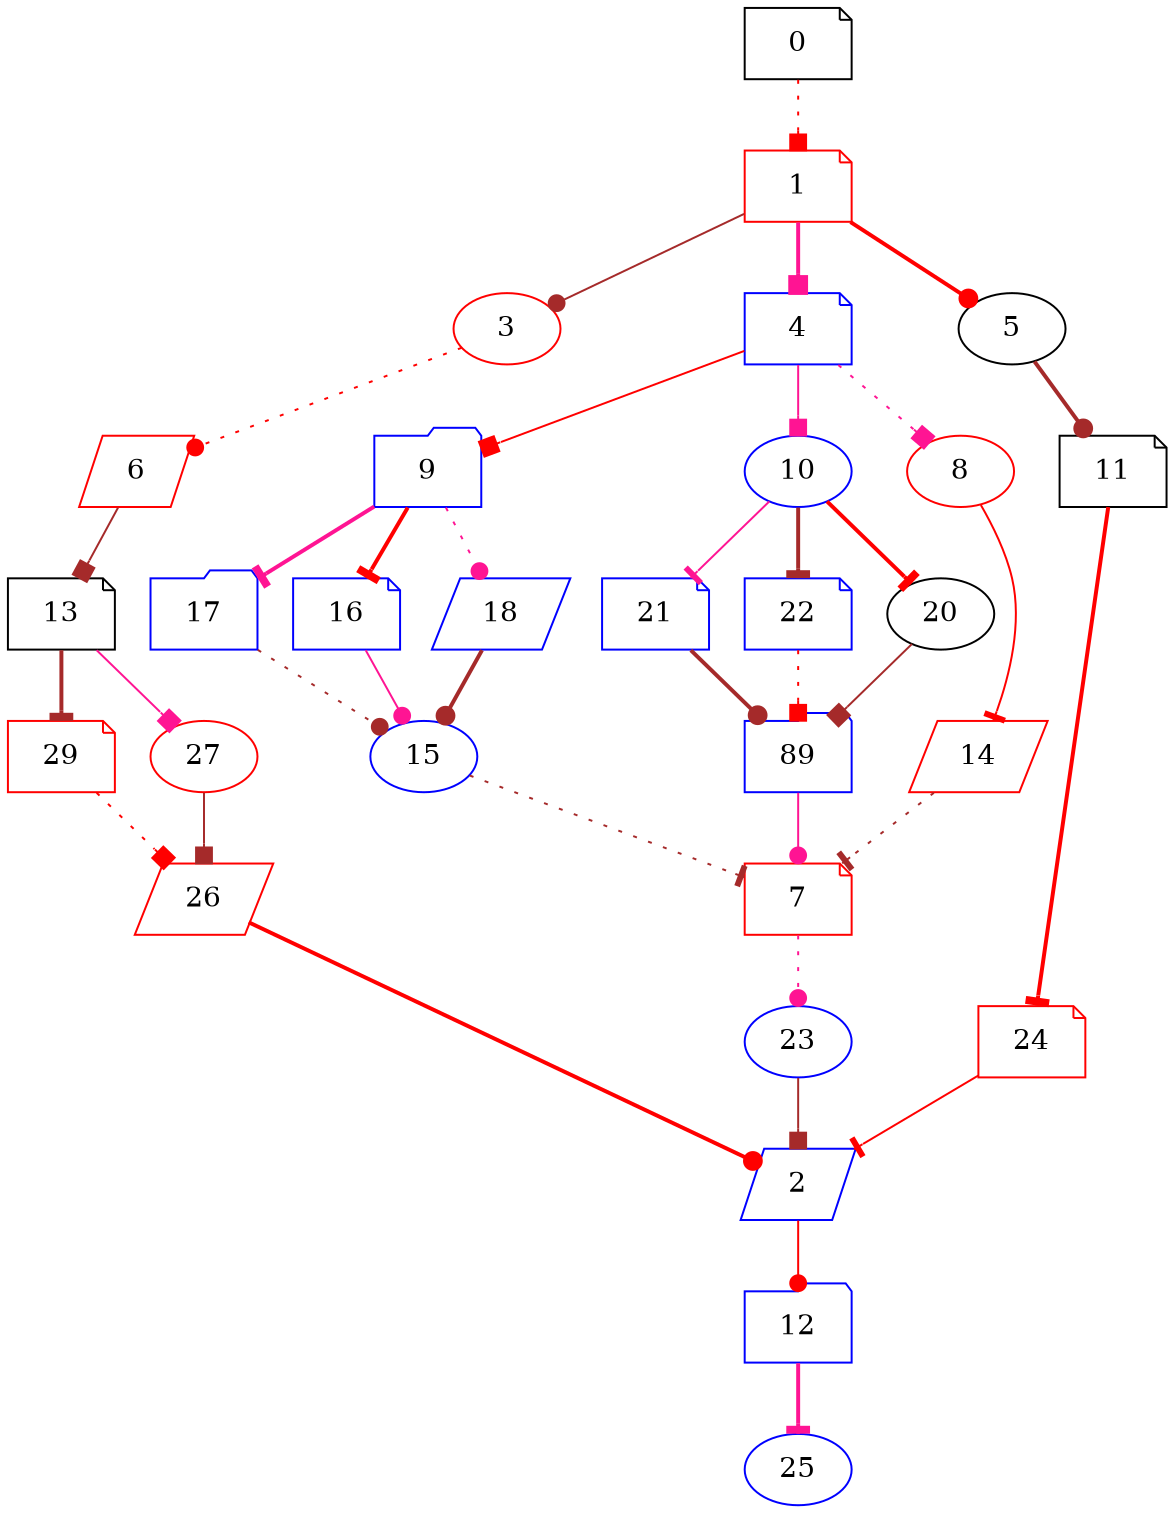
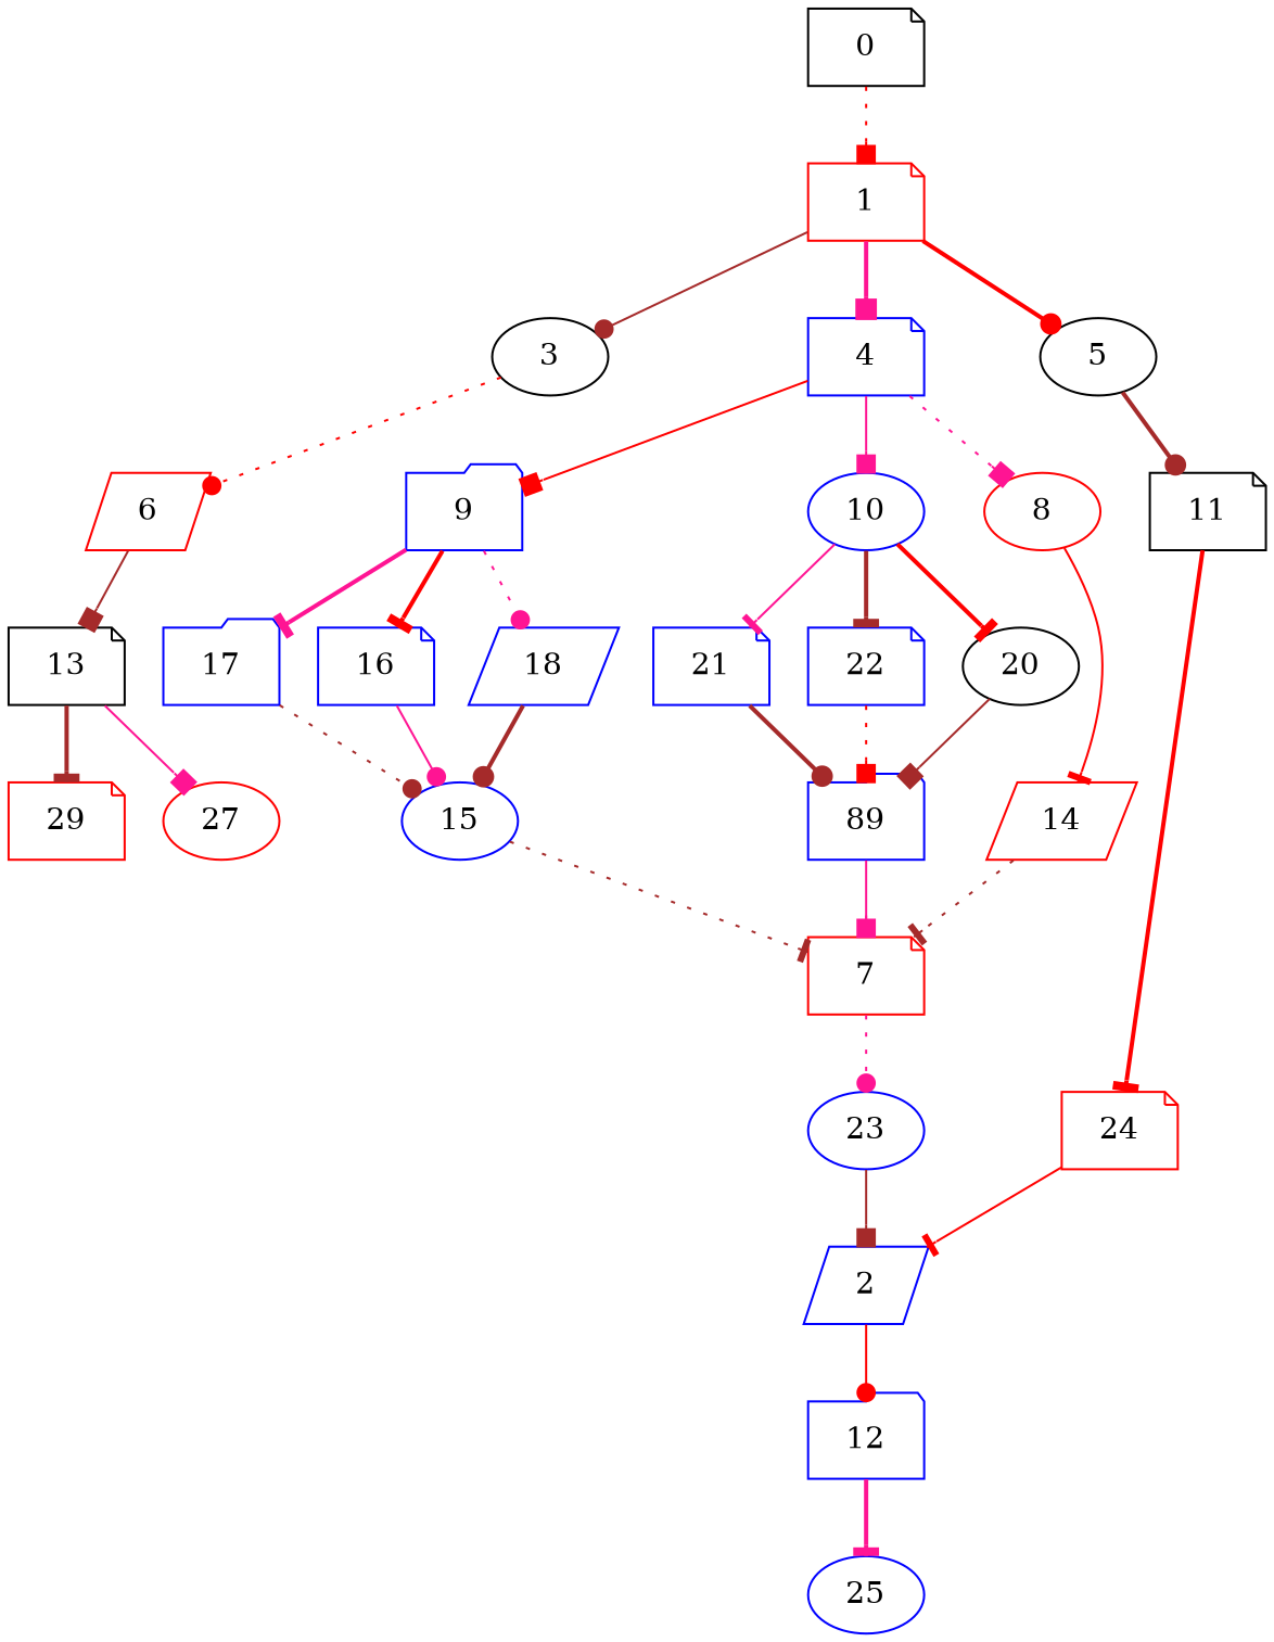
  digraph {
    node [Weight=2 color=blue shape=note]
    edge [Weight=13 arrowhead=dot color=red style=solid]
    0 [color=black]
    1 [Weight=4 color=red]
-   3 [color=red shape=ellipse]
+   3 [color=black shape=ellipse]
    4 [Weight=3]
    5 [Weight=5 color=black shape=ellipse]
    6 [Weight=3 color=red shape=parallelogram]
    9 [shape=folder]
    10 [Weight=9 shape=ellipse]
    8 [color=red shape=ellipse]
    11 [Weight=6 color=black]
    13 [Weight=10 color=black]
    17 [Weight=6 shape=folder]
    16 [Weight=8]
    18 [Weight=9 shape=parallelogram]
    21 [Weight=8]
    22 [Weight=7]
    20 [color=black shape=ellipse]
    14 [Weight=7 color=red shape=parallelogram]
    29 [Weight=7 color=red]
    27 [Weight=3 color=red shape=ellipse]
    15 [Weight=6 shape=ellipse]
-   26 [Weight=10 color=red shape=parallelogram]
    n23 [label=89 shape=folder]
    7 [Weight=5 color=red]
    24 [Weight=3 color=red]
    2 [Weight=5 shape=parallelogram]
    23 [Weight=3 shape=ellipse]
    12 [Weight=3 shape=folder]
    25 [Weight=7 shape=ellipse]
    0 -> 1 [Weight=32 arrowhead=box style=dotted]
    1 -> 3 [Weight=45 color=brown]
    1 -> 4 [arrowhead=box color=deeppink style=bold]
    1 -> 5 [Weight=58 style=bold]
    3 -> 6 [Weight=19 style=dotted]
    4 -> 9 [Weight=32 arrowhead=box]
    4 -> 10 [Weight=65 arrowhead=box color=deeppink]
    4 -> 8 [Weight=65 arrowhead=box color=deeppink style=dotted]
    5 -> 11 [Weight=52 color=brown style=bold]
    6 -> 13 [Weight=58 arrowhead=box color=brown]
    9 -> 17 [Weight=65 arrowhead=tee color=deeppink style=bold]
    9 -> 16 [Weight=32 arrowhead=tee style=bold]
    9 -> 18 [Weight=58 color=deeppink style=dotted]
    10 -> 21 [Weight=32 arrowhead=tee color=deeppink]
    10 -> 22 [Weight=65 arrowhead=tee color=brown style=bold]
    10 -> 20 [arrowhead=tee style=bold]
    8 -> 14 [Weight=52 arrowhead=tee]
    11 -> 24 [Weight=19 arrowhead=tee style=bold]
    13 -> 29 [Weight=52 arrowhead=tee color=brown style=bold]
    13 -> 27 [Weight=26 arrowhead=box color=deeppink]
    17 -> 15 [Weight=52 color=brown style=dotted]
    16 -> 15 [Weight=39 color=deeppink]
    18 -> 15 [Weight=19 color=brown style=bold]
    21 -> n23 [color=brown style=bold]
    22 -> n23 [arrowhead=box style=dotted]
    20 -> n23 [arrowhead=box color=brown]
    14 -> 7 [Weight=58 arrowhead=tee color=brown style=dotted]
-   29 -> 26 [Weight=65 arrowhead=box style=dotted]
-   27 -> 26 [Weight=65 arrowhead=box color=brown]
    15 -> 7 [Weight=26 arrowhead=tee color=brown style=dotted]
-   26 -> 2 [Weight=45 style=bold]
-   n23 -> 7 [Weight=45 color=deeppink]
+   n23 -> 7 [Weight=45 arrowhead=box color=deeppink]
    7 -> 23 [color=deeppink style=dotted]
    24 -> 2 [Weight=58 arrowhead=tee]
    2 -> 12 [Weight=32]
    23 -> 2 [Weight=26 arrowhead=box color=brown]
    12 -> 25 [Weight=26 arrowhead=tee color=deeppink style=bold]
  }
